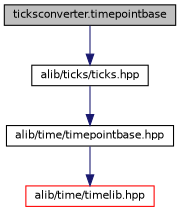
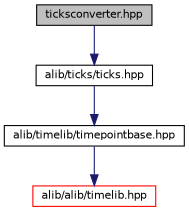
  digraph {
    node [color=black fillcolor=white fontname=Helvetica fontsize=10 shape=record style=filled]
    edge [color=midnightblue fontname=Helvetica fontsize=10 labelfontname=Helvetica labelfontsize=10 style=solid]
-   n1 [fillcolor=grey75 fontcolor=black height=0.2 label="ticksconverter.timepointbase" width=0.4]
+   n1 [fillcolor=grey75 fontcolor=black height=0.2 label="ticksconverter.hpp" width=0.4]
    n2 [height=0.2 label="alib/ticks/ticks.hpp" width=0.4]
-   n3 [height=0.2 label="alib/time/timepointbase.hpp" width=0.4]
-   n4 [color=red height=0.2 label="alib/time/timelib.hpp" width=0.4]
+   n3 [height=0.2 label="alib/timelib/timepointbase.hpp" width=0.4]
+   n4 [color=red height=0.2 label="alib/alib/timelib.hpp" width=0.4]
    n1 -> n2
    n2 -> n3
    n3 -> n4
  }
